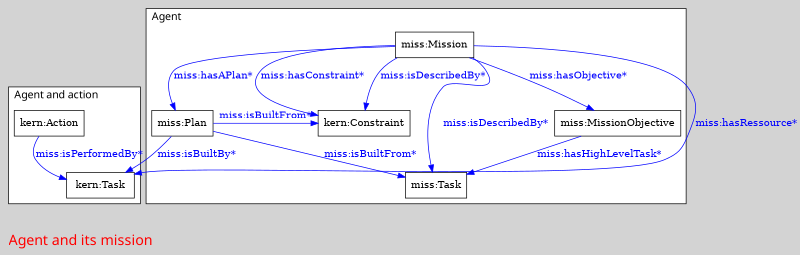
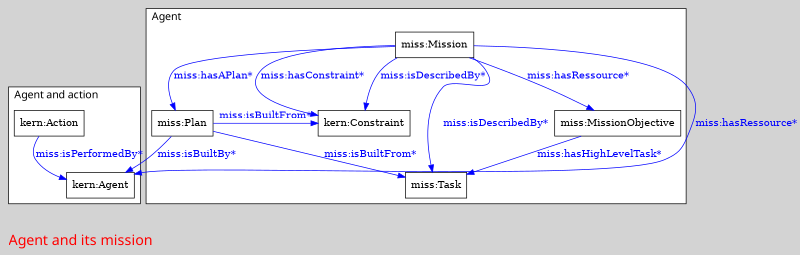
  digraph {
    bgcolor=lightgrey
    fontcolor=red
    fontname="Arial-Bold"
    fontsize=20
    label="Agent and its mission"
    labeljust=left
    node [color="0.0,0.0,0.0" fontcolor="0.0,0.0,0.0" shape=box]
    edge [color="0.6666667,1.0,1.0" fontcolor="0.6666667,1.0,1.0" style=filled]
-   n1 [height=0.5 label="kern:Task" width=1.1181]
+   n1 [height=0.5 label="kern:Agent" width=1.1181]
    n2 [height=0.5 label="kern:Action" width=1.1736]
    n3 [height=0.5 label="miss:MissionObjective" width=2.0278]
    n4 [height=0.5 label="miss:Plan" width=0.97917]
    n5 [height=0.5 label="kern:Constraint" width=1.4236]
    n6 [height=0.5 label="miss:Mission" width=1.2778]
    n7 [height=0.5 label="miss:Task" width=1.0278]
    subgraph cluster_1 {
      bgcolor=white
      fontcolor=black
      fontsize=15
      label="Agent and action"
      n1
      n2
    }
    subgraph cluster_2 {
      bgcolor=white
      fontcolor=black
      fontsize=15
      label=Agent
      n6
      n7
      subgraph sub_3 {
        bgcolor=white
        fontcolor=black
        fontsize=15
        label=Mission
        rank=same
        n3
        n4
        n5
      }
    }
    n2 -> n1 [label="miss:isPerformedBy*"]
    n3 -> n7 [label="miss:hasHighLevelTask*"]
    n4 -> n1 [label="miss:isBuiltBy*"]
    n4 -> n5 [label="miss:isBuiltFrom*"]
    n4 -> n7 [label="miss:isBuiltFrom*"]
    n6 -> n1 [label="miss:hasRessource*"]
-   n6 -> n3 [label="miss:hasObjective*"]
+   n6 -> n3 [label="miss:hasRessource*"]
    n6 -> n4 [label="miss:hasAPlan*"]
    n6 -> n5 [label="miss:hasConstraint*"]
    n6 -> n5 [label="miss:isDescribedBy*"]
    n6 -> n7 [label="miss:isDescribedBy*"]
  }
